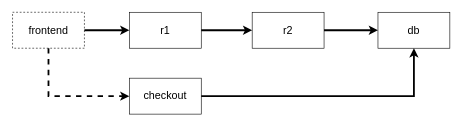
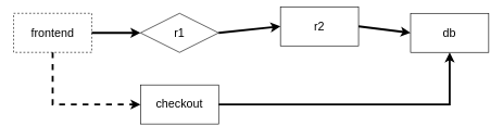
  <mxCell id="0" />
  <mxCell id="1" parent="0" />
  <mxCell id="2" value="&lt;font style=&quot;font-size: 18px;&quot;&gt;frontend&lt;/font&gt;" style="rounded=0;whiteSpace=wrap;html=1;dashed=1;" vertex="1" parent="1"><mxGeometry x="20" y="20" width="120" height="60" as="geometry" /></mxCell>
  <mxCell id="3" value="&lt;font style=&quot;font-size: 18px;&quot;&gt;db&lt;/font&gt;" style="rounded=0;whiteSpace=wrap;html=1;" vertex="1" parent="1"><mxGeometry x="630" y="20" width="120" height="60" as="geometry" /></mxCell>
- <mxCell id="4" value="&lt;font style=&quot;font-size: 18px;&quot;&gt;r1&lt;/font&gt;" style="rounded=0;whiteSpace=wrap;html=1;" vertex="1" parent="1"><mxGeometry x="215" y="20" width="120" height="60" as="geometry" /></mxCell>
- <mxCell id="5" value="&lt;font style=&quot;font-size: 18px;&quot;&gt;r2&lt;/font&gt;" style="rounded=0;whiteSpace=wrap;html=1;" vertex="1" parent="1"><mxGeometry x="420" y="20" width="120" height="60" as="geometry" /></mxCell>
+ <mxCell id="4" value="&lt;font style=&quot;font-size: 18px;&quot;&gt;r1&lt;/font&gt;" style="rhombus;whiteSpace=wrap;html=1;" vertex="1" parent="1"><mxGeometry x="215" y="20" width="120" height="60" as="geometry" /></mxCell>
+ <mxCell id="5" value="&lt;font style=&quot;font-size: 18px;&quot;&gt;r2&lt;/font&gt;" style="rounded=0;whiteSpace=wrap;html=1;" vertex="1" parent="1"><mxGeometry x="430" y="10" width="120" height="60" as="geometry" /></mxCell>
  <mxCell id="6" value="" style="endArrow=classic;html=1;rounded=0;strokeWidth=3;exitX=1;exitY=0.5;exitDx=0;exitDy=0;entryX=0;entryY=0.5;entryDx=0;entryDy=0;" edge="1" parent="1" source="2" target="4"><mxGeometry width="50" height="50" relative="1" as="geometry"><mxPoint x="320" y="120" as="sourcePoint" /><mxPoint x="190" y="70" as="targetPoint" /></mxGeometry></mxCell>
  <mxCell id="7" value="" style="endArrow=classic;html=1;rounded=0;strokeWidth=3;exitX=1;exitY=0.5;exitDx=0;exitDy=0;entryX=0;entryY=0.5;entryDx=0;entryDy=0;" edge="1" parent="1" source="4" target="5"><mxGeometry width="50" height="50" relative="1" as="geometry"><mxPoint x="150" y="60" as="sourcePoint" /><mxPoint x="225" y="60" as="targetPoint" /></mxGeometry></mxCell>
  <mxCell id="8" value="" style="endArrow=classic;html=1;rounded=0;strokeWidth=3;exitX=1;exitY=0.5;exitDx=0;exitDy=0;entryX=0;entryY=0.5;entryDx=0;entryDy=0;" edge="1" parent="1" source="5" target="3"><mxGeometry width="50" height="50" relative="1" as="geometry"><mxPoint x="345" y="60" as="sourcePoint" /><mxPoint x="430" y="60" as="targetPoint" /></mxGeometry></mxCell>
  <mxCell id="9" value="&lt;font style=&quot;font-size: 18px;&quot;&gt;checkout&lt;/font&gt;" style="rounded=0;whiteSpace=wrap;html=1;" vertex="1" parent="1"><mxGeometry x="215" y="130" width="120" height="60" as="geometry" /></mxCell>
  <mxCell id="10" value="" style="endArrow=classic;html=1;rounded=0;strokeWidth=3;exitX=0.5;exitY=1;exitDx=0;exitDy=0;entryX=0;entryY=0.5;entryDx=0;entryDy=0;dashed=1;" edge="1" parent="1" source="2" target="9"><mxGeometry width="50" height="50" relative="1" as="geometry"><mxPoint x="150" y="60" as="sourcePoint" /><mxPoint x="225" y="60" as="targetPoint" /><Array as="points"><mxPoint x="80" y="160" /></Array></mxGeometry></mxCell>
  <mxCell id="11" value="" style="endArrow=classic;html=1;rounded=0;strokeWidth=3;exitX=1;exitY=0.5;exitDx=0;exitDy=0;entryX=0.5;entryY=1;entryDx=0;entryDy=0;" edge="1" parent="1" source="9" target="3"><mxGeometry width="50" height="50" relative="1" as="geometry"><mxPoint x="150" y="60" as="sourcePoint" /><mxPoint x="225" y="60" as="targetPoint" /><Array as="points"><mxPoint x="690" y="160" /></Array></mxGeometry></mxCell>
